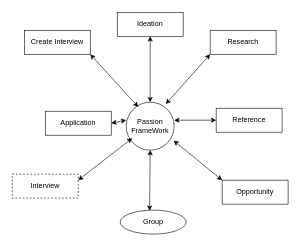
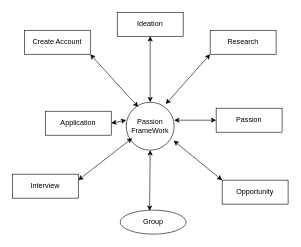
  <mxCell id="0" />
  <mxCell id="1" parent="0" />
  <mxCell id="2" value="Passion&lt;div&gt;FrameWork&lt;/div&gt;" style="ellipse;whiteSpace=wrap;html=1;aspect=fixed;" vertex="1" parent="1"><mxGeometry x="210" y="170" width="80" height="80" as="geometry" /></mxCell>
- <mxCell id="3" value="Create Interview" style="rounded=0;whiteSpace=wrap;html=1;" vertex="1" parent="1"><mxGeometry x="40" y="50" width="110" height="40" as="geometry" /></mxCell>
- <mxCell id="4" value="Interview" style="rounded=0;whiteSpace=wrap;html=1;dashed=1;" vertex="1" parent="1"><mxGeometry x="20" y="290" width="110" height="40" as="geometry" /></mxCell>
+ <mxCell id="3" value="Create Account" style="rounded=0;whiteSpace=wrap;html=1;" vertex="1" parent="1"><mxGeometry x="40" y="50" width="110" height="40" as="geometry" /></mxCell>
+ <mxCell id="4" value="Interview" style="rounded=0;whiteSpace=wrap;html=1;" vertex="1" parent="1"><mxGeometry x="20" y="290" width="110" height="40" as="geometry" /></mxCell>
  <mxCell id="5" value="Opportunity" style="rounded=0;whiteSpace=wrap;html=1;" vertex="1" parent="1"><mxGeometry x="370" y="300" width="110" height="40" as="geometry" /></mxCell>
- <mxCell id="6" value="Reference" style="rounded=0;whiteSpace=wrap;html=1;" vertex="1" parent="1"><mxGeometry x="360" y="180" width="110" height="40" as="geometry" /></mxCell>
+ <mxCell id="6" value="Passion" style="rounded=0;whiteSpace=wrap;html=1;" vertex="1" parent="1"><mxGeometry x="360" y="180" width="110" height="40" as="geometry" /></mxCell>
  <mxCell id="7" value="Research" style="rounded=0;whiteSpace=wrap;html=1;" vertex="1" parent="1"><mxGeometry x="350" y="50" width="110" height="40" as="geometry" /></mxCell>
  <mxCell id="8" value="Application" style="rounded=0;whiteSpace=wrap;html=1;" vertex="1" parent="1"><mxGeometry x="75" y="185" width="110" height="40" as="geometry" /></mxCell>
  <mxCell id="9" value="Ideation" style="rounded=0;whiteSpace=wrap;html=1;" vertex="1" parent="1"><mxGeometry x="195" y="20" width="110" height="40" as="geometry" /></mxCell>
  <mxCell id="10" value="Group" style="ellipse;whiteSpace=wrap;html=1;" vertex="1" parent="1"><mxGeometry x="200" y="350" width="110" height="40" as="geometry" /></mxCell>
  <mxCell id="11" value="" style="endArrow=classic;startArrow=classic;html=1;rounded=0;exitX=1;exitY=0.375;exitDx=0;exitDy=0;exitPerimeter=0;" edge="1" parent="1" source="2"><mxGeometry width="50" height="50" relative="1" as="geometry"><mxPoint x="310" y="250" as="sourcePoint" /><mxPoint x="360" y="200" as="targetPoint" /></mxGeometry></mxCell>
  <mxCell id="12" value="" style="endArrow=classic;startArrow=classic;html=1;rounded=0;exitX=0.825;exitY=0.038;exitDx=0;exitDy=0;exitPerimeter=0;" edge="1" parent="1" source="2"><mxGeometry width="50" height="50" relative="1" as="geometry"><mxPoint x="300" y="140" as="sourcePoint" /><mxPoint x="350" y="90" as="targetPoint" /></mxGeometry></mxCell>
  <mxCell id="13" value="" style="endArrow=classic;startArrow=classic;html=1;rounded=0;exitX=0.5;exitY=0;exitDx=0;exitDy=0;" edge="1" parent="1" source="2"><mxGeometry width="50" height="50" relative="1" as="geometry"><mxPoint x="200" y="110" as="sourcePoint" /><mxPoint x="250" y="60" as="targetPoint" /></mxGeometry></mxCell>
  <mxCell id="14" value="" style="endArrow=classic;startArrow=classic;html=1;rounded=0;exitX=1;exitY=0.5;exitDx=0;exitDy=0;" edge="1" parent="1" source="8"><mxGeometry width="50" height="50" relative="1" as="geometry"><mxPoint x="160" y="250" as="sourcePoint" /><mxPoint x="210" y="200" as="targetPoint" /></mxGeometry></mxCell>
  <mxCell id="15" value="" style="endArrow=classic;startArrow=classic;html=1;rounded=0;exitX=1;exitY=0.25;exitDx=0;exitDy=0;" edge="1" parent="1" source="4"><mxGeometry width="50" height="50" relative="1" as="geometry"><mxPoint x="170" y="280" as="sourcePoint" /><mxPoint x="220" y="230" as="targetPoint" /></mxGeometry></mxCell>
  <mxCell id="16" value="" style="endArrow=classic;startArrow=classic;html=1;rounded=0;exitX=0.988;exitY=0.8;exitDx=0;exitDy=0;exitPerimeter=0;" edge="1" parent="1" source="2"><mxGeometry width="50" height="50" relative="1" as="geometry"><mxPoint x="320" y="350" as="sourcePoint" /><mxPoint x="370" y="300" as="targetPoint" /></mxGeometry></mxCell>
  <mxCell id="17" value="" style="endArrow=classic;startArrow=classic;html=1;rounded=0;exitX=0.445;exitY=0.025;exitDx=0;exitDy=0;exitPerimeter=0;" edge="1" parent="1" source="10"><mxGeometry width="50" height="50" relative="1" as="geometry"><mxPoint x="200" y="300" as="sourcePoint" /><mxPoint x="250" y="250" as="targetPoint" /></mxGeometry></mxCell>
  <mxCell id="18" value="" style="endArrow=classic;startArrow=classic;html=1;rounded=0;exitX=0.25;exitY=0.1;exitDx=0;exitDy=0;exitPerimeter=0;" edge="1" parent="1" source="2"><mxGeometry width="50" height="50" relative="1" as="geometry"><mxPoint x="100" y="140" as="sourcePoint" /><mxPoint x="150" y="90" as="targetPoint" /></mxGeometry></mxCell>
